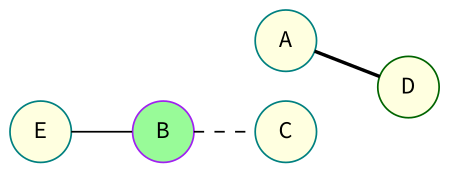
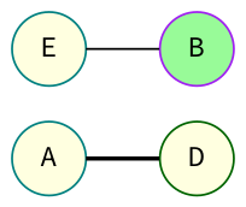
  digraph {
    fontname="Source Code Pro"
    rankdir=LR
    node [color=teal fillcolor=lightyellow fontname="Source Code Pro" shape=circle style=filled]
    edge [dir=none fontname="Source Code Pro"]
    A [width=0.25]
    D [color=darkgreen width=0.25]
    B [color=purple fillcolor=palegreen width=0.25]
-   C [width=0.25]
    E [width=0.25]
    A -> D [style=bold]
-   B -> C [style=dashed]
-   C -> D [style=invis]
    E -> B [style=solid]
  }
